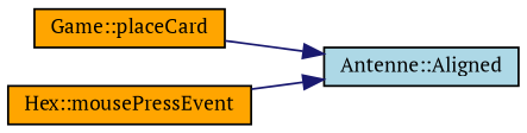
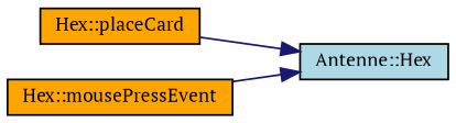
  digraph {
    fontname="PT Serif"
    rankdir=RL
    node [color=black fillcolor=orange fontname="PT Serif" fontsize=10 shape=record style=filled]
    edge [color=midnightblue dir=back fontname="PT Serif" fontsize=10 labelfontname=Helvetica labelfontsize=10 style=solid]
-   n1 [fillcolor=lightblue fontcolor=black height=0.2 label="Antenne::Aligned" width=0.4]
-   n2 [height=0.2 label="Game::placeCard" width=0.4]
+   n1 [fillcolor=lightblue fontcolor=black height=0.2 label="Antenne::Hex" width=0.4]
+   n2 [height=0.2 label="Hex::placeCard" width=0.4]
    n3 [height=0.2 label="Hex::mousePressEvent" width=0.4]
    n1 -> n2
    n1 -> n3
  }
